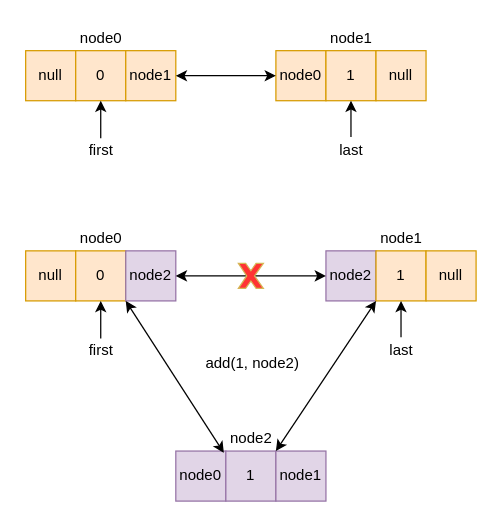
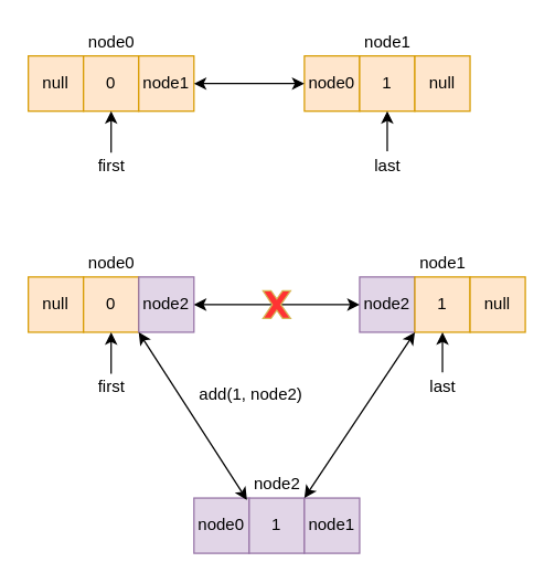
  <mxCell id="0" />
  <mxCell id="1" parent="0" />
  <mxCell id="2" value="null" style="rounded=0;whiteSpace=wrap;html=1;fillColor=#ffe6cc;strokeColor=#d79b00;" vertex="1" parent="1"><mxGeometry x="20" y="40" width="40" height="40" as="geometry" /></mxCell>
  <mxCell id="3" value="0" style="rounded=0;whiteSpace=wrap;html=1;fillColor=#ffe6cc;strokeColor=#d79b00;" vertex="1" parent="1"><mxGeometry x="60" y="40" width="40" height="40" as="geometry" /></mxCell>
  <mxCell id="4" value="node1" style="rounded=0;whiteSpace=wrap;html=1;fillColor=#ffe6cc;strokeColor=#d79b00;" vertex="1" parent="1"><mxGeometry x="100" y="40" width="40" height="40" as="geometry" /></mxCell>
  <mxCell id="5" value="node0" style="rounded=0;whiteSpace=wrap;html=1;fillColor=#ffe6cc;strokeColor=#d79b00;" vertex="1" parent="1"><mxGeometry x="220" y="40" width="40" height="40" as="geometry" /></mxCell>
  <mxCell id="6" value="1" style="rounded=0;whiteSpace=wrap;html=1;fillColor=#ffe6cc;strokeColor=#d79b00;" vertex="1" parent="1"><mxGeometry x="260" y="40" width="40" height="40" as="geometry" /></mxCell>
  <mxCell id="7" value="null" style="rounded=0;whiteSpace=wrap;html=1;fillColor=#ffe6cc;strokeColor=#d79b00;" vertex="1" parent="1"><mxGeometry x="300" y="40" width="40" height="40" as="geometry" /></mxCell>
  <mxCell id="8" value="node0" style="text;html=1;align=center;verticalAlign=middle;resizable=0;points=[];autosize=1;" vertex="1" parent="1"><mxGeometry x="55" y="20" width="50" height="20" as="geometry" /></mxCell>
  <mxCell id="9" value="node1" style="text;html=1;align=center;verticalAlign=middle;resizable=0;points=[];autosize=1;" vertex="1" parent="1"><mxGeometry x="255" y="20" width="50" height="20" as="geometry" /></mxCell>
  <mxCell id="10" value="first" style="text;html=1;align=center;verticalAlign=middle;resizable=0;points=[];autosize=1;" vertex="1" parent="1"><mxGeometry x="65" y="110" width="30" height="20" as="geometry" /></mxCell>
  <mxCell id="11" value="last" style="text;html=1;align=center;verticalAlign=middle;resizable=0;points=[];autosize=1;" vertex="1" parent="1"><mxGeometry x="265" y="110" width="30" height="20" as="geometry" /></mxCell>
  <mxCell id="12" value="" style="endArrow=classic;startArrow=classic;html=1;entryX=0;entryY=0.5;entryDx=0;entryDy=0;exitX=1;exitY=0.5;exitDx=0;exitDy=0;" edge="1" parent="1" source="4" target="5"><mxGeometry width="50" height="50" relative="1" as="geometry"><mxPoint x="20" y="210" as="sourcePoint" /><mxPoint x="70" y="160" as="targetPoint" /></mxGeometry></mxCell>
  <mxCell id="13" value="" style="endArrow=classic;html=1;entryX=0.5;entryY=1;entryDx=0;entryDy=0;" edge="1" parent="1" source="10" target="3"><mxGeometry width="50" height="50" relative="1" as="geometry"><mxPoint x="20" y="200" as="sourcePoint" /><mxPoint x="70" y="150" as="targetPoint" /></mxGeometry></mxCell>
  <mxCell id="14" value="" style="endArrow=classic;html=1;entryX=0.5;entryY=1;entryDx=0;entryDy=0;exitX=0.5;exitY=-0.05;exitDx=0;exitDy=0;exitPerimeter=0;" edge="1" parent="1" source="11" target="6"><mxGeometry width="50" height="50" relative="1" as="geometry"><mxPoint x="90" y="120" as="sourcePoint" /><mxPoint x="90" y="90" as="targetPoint" /></mxGeometry></mxCell>
  <mxCell id="15" value="null" style="rounded=0;whiteSpace=wrap;html=1;fillColor=#ffe6cc;strokeColor=#d79b00;" vertex="1" parent="1"><mxGeometry x="20" y="200" width="40" height="40" as="geometry" /></mxCell>
  <mxCell id="16" value="0" style="rounded=0;whiteSpace=wrap;html=1;fillColor=#ffe6cc;strokeColor=#d79b00;" vertex="1" parent="1"><mxGeometry x="60" y="200" width="40" height="40" as="geometry" /></mxCell>
  <mxCell id="17" value="node2" style="rounded=0;whiteSpace=wrap;html=1;fillColor=#e1d5e7;strokeColor=#9673a6;" vertex="1" parent="1"><mxGeometry x="100" y="200" width="40" height="40" as="geometry" /></mxCell>
  <mxCell id="18" value="node2" style="rounded=0;whiteSpace=wrap;html=1;fillColor=#e1d5e7;strokeColor=#9673a6;" vertex="1" parent="1"><mxGeometry x="260" y="200" width="40" height="40" as="geometry" /></mxCell>
  <mxCell id="19" value="1" style="rounded=0;whiteSpace=wrap;html=1;fillColor=#ffe6cc;strokeColor=#d79b00;" vertex="1" parent="1"><mxGeometry x="300" y="200" width="40" height="40" as="geometry" /></mxCell>
  <mxCell id="20" value="null" style="rounded=0;whiteSpace=wrap;html=1;fillColor=#ffe6cc;strokeColor=#d79b00;" vertex="1" parent="1"><mxGeometry x="340" y="200" width="40" height="40" as="geometry" /></mxCell>
  <mxCell id="21" value="node0" style="text;html=1;align=center;verticalAlign=middle;resizable=0;points=[];autosize=1;" vertex="1" parent="1"><mxGeometry x="55" y="180" width="50" height="20" as="geometry" /></mxCell>
  <mxCell id="22" value="node1" style="text;html=1;align=center;verticalAlign=middle;resizable=0;points=[];autosize=1;" vertex="1" parent="1"><mxGeometry x="295" y="180" width="50" height="20" as="geometry" /></mxCell>
  <mxCell id="23" value="first" style="text;html=1;align=center;verticalAlign=middle;resizable=0;points=[];autosize=1;" vertex="1" parent="1"><mxGeometry x="65" y="270" width="30" height="20" as="geometry" /></mxCell>
  <mxCell id="24" value="last" style="text;html=1;align=center;verticalAlign=middle;resizable=0;points=[];autosize=1;" vertex="1" parent="1"><mxGeometry x="305" y="270" width="30" height="20" as="geometry" /></mxCell>
  <mxCell id="25" value="" style="endArrow=classic;startArrow=classic;html=1;entryX=0;entryY=0.5;entryDx=0;entryDy=0;exitX=1;exitY=0.5;exitDx=0;exitDy=0;" edge="1" parent="1" source="17" target="18"><mxGeometry width="50" height="50" relative="1" as="geometry"><mxPoint x="20" y="370" as="sourcePoint" /><mxPoint x="70" y="320" as="targetPoint" /></mxGeometry></mxCell>
  <mxCell id="26" value="" style="endArrow=classic;html=1;entryX=0.5;entryY=1;entryDx=0;entryDy=0;" edge="1" parent="1" source="23" target="16"><mxGeometry width="50" height="50" relative="1" as="geometry"><mxPoint x="20" y="360" as="sourcePoint" /><mxPoint x="70" y="310" as="targetPoint" /></mxGeometry></mxCell>
  <mxCell id="27" value="" style="endArrow=classic;html=1;entryX=0.5;entryY=1;entryDx=0;entryDy=0;exitX=0.5;exitY=-0.05;exitDx=0;exitDy=0;exitPerimeter=0;" edge="1" parent="1" source="24" target="19"><mxGeometry width="50" height="50" relative="1" as="geometry"><mxPoint x="130" y="280" as="sourcePoint" /><mxPoint x="130" y="250" as="targetPoint" /></mxGeometry></mxCell>
  <mxCell id="28" value="node0" style="rounded=0;whiteSpace=wrap;html=1;fillColor=#e1d5e7;strokeColor=#9673a6;" vertex="1" parent="1"><mxGeometry x="140" y="360" width="40" height="40" as="geometry" /></mxCell>
  <mxCell id="29" value="1" style="rounded=0;whiteSpace=wrap;html=1;fillColor=#e1d5e7;strokeColor=#9673a6;" vertex="1" parent="1"><mxGeometry x="180" y="360" width="40" height="40" as="geometry" /></mxCell>
  <mxCell id="30" value="node1" style="rounded=0;whiteSpace=wrap;html=1;fillColor=#e1d5e7;strokeColor=#9673a6;" vertex="1" parent="1"><mxGeometry x="220" y="360" width="40" height="40" as="geometry" /></mxCell>
  <mxCell id="31" value="node2" style="text;html=1;align=center;verticalAlign=middle;resizable=0;points=[];autosize=1;" vertex="1" parent="1"><mxGeometry x="175" y="340" width="50" height="20" as="geometry" /></mxCell>
  <mxCell id="32" value="" style="verticalLabelPosition=bottom;verticalAlign=top;html=1;shape=mxgraph.basic.x;fillColor=#FF3333;strokeColor=#d6b656;" vertex="1" parent="1"><mxGeometry x="190" y="210" width="20" height="20" as="geometry" /></mxCell>
  <mxCell id="33" value="" style="endArrow=classic;startArrow=classic;html=1;entryX=0;entryY=1;entryDx=0;entryDy=0;exitX=0.068;exitY=1.071;exitDx=0;exitDy=0;exitPerimeter=0;" edge="1" parent="1" source="31" target="17"><mxGeometry width="50" height="50" relative="1" as="geometry"><mxPoint x="20" y="470" as="sourcePoint" /><mxPoint x="70" y="420" as="targetPoint" /></mxGeometry></mxCell>
  <mxCell id="34" value="" style="endArrow=classic;startArrow=classic;html=1;entryX=1;entryY=1;entryDx=0;entryDy=0;exitX=1;exitY=0;exitDx=0;exitDy=0;" edge="1" parent="1" source="29" target="18"><mxGeometry width="50" height="50" relative="1" as="geometry"><mxPoint x="188.4" y="371.42" as="sourcePoint" /><mxPoint x="110" y="250" as="targetPoint" /></mxGeometry></mxCell>
- <mxCell id="35" value="add(1, node2)" style="text;html=1;align=center;verticalAlign=middle;resizable=0;points=[];autosize=1;" vertex="1" parent="1"><mxGeometry x="156" y="280" width="90" height="20" as="geometry" /></mxCell>
+ <mxCell id="35" value="add(1, node2)" style="text;html=1;align=center;verticalAlign=middle;resizable=0;points=[];autosize=1;" vertex="1" parent="1"><mxGeometry x="136" y="275" width="90" height="20" as="geometry" /></mxCell>
